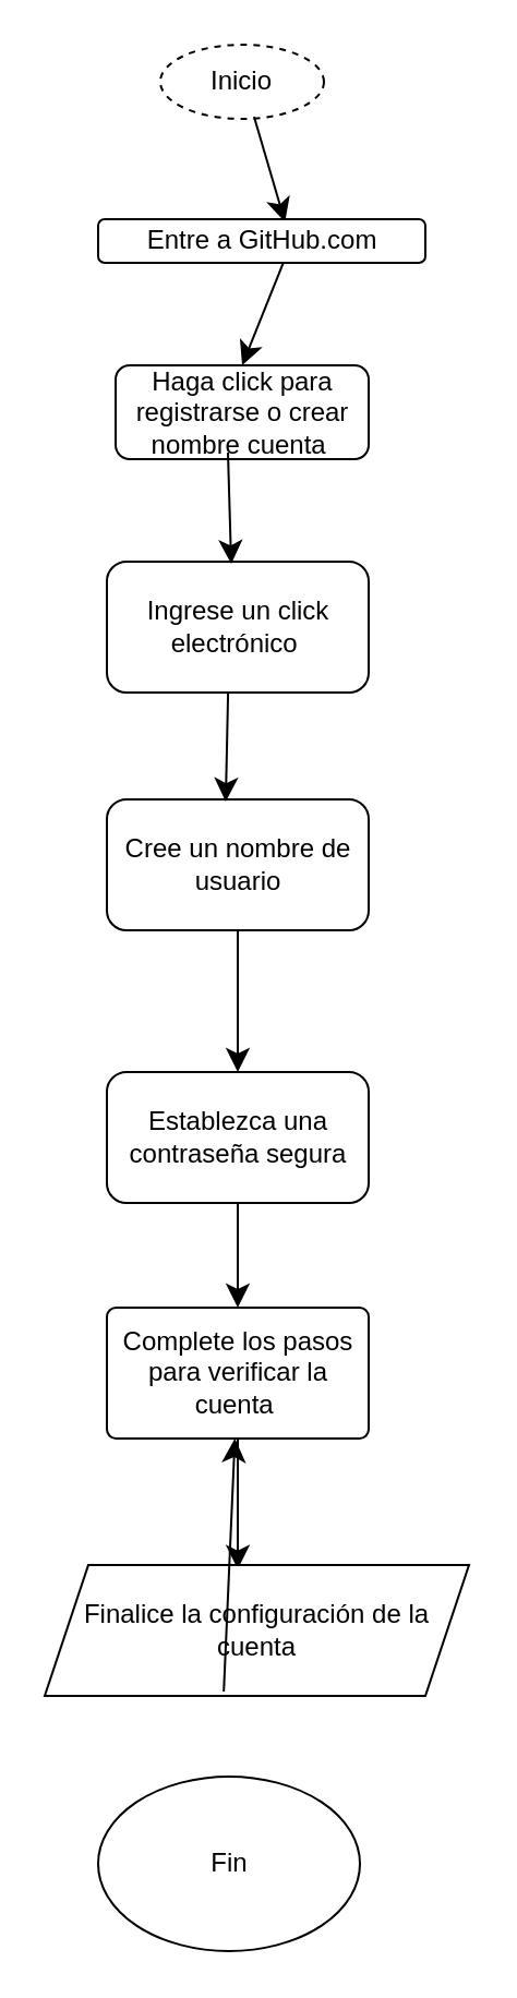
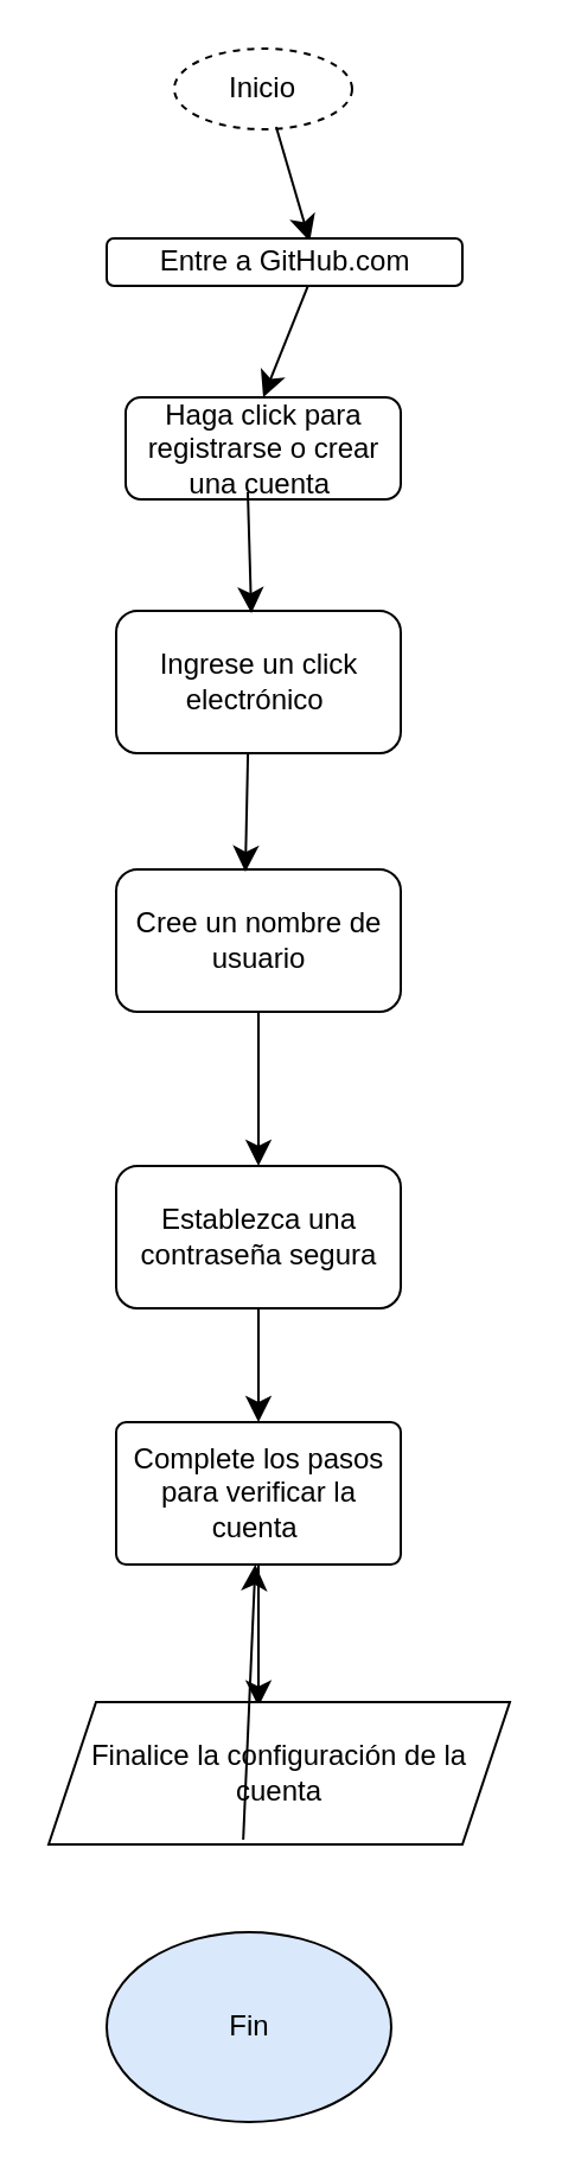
  <mxCell id="0" />
  <mxCell id="1" parent="0" />
- <mxCell id="2" value="Haga click para registrarse o crear nombre cuenta&amp;nbsp;" style="rounded=1;whiteSpace=wrap;html=1;" vertex="1" parent="1"><mxGeometry x="52.5" y="167" width="116" height="43" as="geometry" /></mxCell>
+ <mxCell id="2" value="Haga click para registrarse o crear una cuenta&amp;nbsp;" style="rounded=1;whiteSpace=wrap;html=1;" vertex="1" parent="1"><mxGeometry x="52.5" y="167" width="116" height="43" as="geometry" /></mxCell>
  <mxCell id="3" value="Inicio" style="ellipse;whiteSpace=wrap;html=1;dashed=1;" vertex="1" parent="1"><mxGeometry x="73" y="20" width="75" height="34" as="geometry" /></mxCell>
  <mxCell id="4" value="" style="endArrow=classic;html=1;rounded=0;fontSize=12;startSize=8;endSize=8;curved=1;entryX=0.571;entryY=0.065;entryDx=0;entryDy=0;entryPerimeter=0;exitX=0.573;exitY=0.971;exitDx=0;exitDy=0;exitPerimeter=0;" edge="1" parent="1" source="3" target="7"><mxGeometry width="50" height="50" relative="1" as="geometry"><mxPoint x="102.74" y="63" as="sourcePoint" /><mxPoint x="110" y="96" as="targetPoint" /><Array as="points" /></mxGeometry></mxCell>
  <mxCell id="5" value="" style="endArrow=classic;html=1;rounded=0;fontSize=12;startSize=8;endSize=8;curved=1;entryX=0.5;entryY=0;entryDx=0;entryDy=0;exitX=0.571;exitY=0.903;exitDx=0;exitDy=0;exitPerimeter=0;" edge="1" parent="1" source="7" target="2"><mxGeometry width="50" height="50" relative="1" as="geometry"><mxPoint x="101" y="142" as="sourcePoint" /><mxPoint x="102.24" y="179" as="targetPoint" /></mxGeometry></mxCell>
  <mxCell id="6" style="edgeStyle=none;curved=1;rounded=0;orthogonalLoop=1;jettySize=auto;html=1;entryX=1;entryY=0.5;entryDx=0;entryDy=0;fontSize=12;startSize=8;endSize=8;" edge="1" parent="1" source="3" target="3"><mxGeometry relative="1" as="geometry" /></mxCell>
  <mxCell id="7" value="Entre a GitHub.com" style="rounded=1;whiteSpace=wrap;html=1;" vertex="1" parent="1"><mxGeometry x="44.5" y="100" width="150" height="20" as="geometry" /></mxCell>
  <mxCell id="8" value="Ingrese un click electrónico&amp;nbsp;" style="rounded=1;whiteSpace=wrap;html=1;" vertex="1" parent="1"><mxGeometry x="48.5" y="257" width="120" height="60" as="geometry" /></mxCell>
  <mxCell id="9" value="" style="endArrow=classic;html=1;rounded=0;fontSize=12;startSize=8;endSize=8;curved=1;entryX=0.475;entryY=0.017;entryDx=0;entryDy=0;entryPerimeter=0;exitX=0.444;exitY=0.93;exitDx=0;exitDy=0;exitPerimeter=0;" edge="1" parent="1" source="2" target="8"><mxGeometry width="50" height="50" relative="1" as="geometry"><mxPoint x="109" y="237" as="sourcePoint" /><mxPoint x="111" y="281.98" as="targetPoint" /></mxGeometry></mxCell>
  <mxCell id="10" value="Cree un nombre de usuario" style="rounded=1;whiteSpace=wrap;html=1;" vertex="1" parent="1"><mxGeometry x="48.5" y="366" width="120" height="60" as="geometry" /></mxCell>
  <mxCell id="11" value="" style="endArrow=classic;html=1;rounded=0;fontSize=12;startSize=8;endSize=8;curved=1;entryX=0.454;entryY=0.017;entryDx=0;entryDy=0;entryPerimeter=0;exitX=0.463;exitY=1;exitDx=0;exitDy=0;exitPerimeter=0;" edge="1" parent="1" source="8" target="10"><mxGeometry width="50" height="50" relative="1" as="geometry"><mxPoint x="101" y="324" as="sourcePoint" /><mxPoint x="114.97" y="344.02" as="targetPoint" /></mxGeometry></mxCell>
  <mxCell id="12" value="Establezca una contraseña segura" style="rounded=1;whiteSpace=wrap;html=1;" vertex="1" parent="1"><mxGeometry x="48.5" y="491" width="120" height="60" as="geometry" /></mxCell>
  <mxCell id="13" style="edgeStyle=none;curved=1;rounded=0;orthogonalLoop=1;jettySize=auto;html=1;fontSize=12;startSize=8;endSize=8;" edge="1" parent="1" source="14"><mxGeometry relative="1" as="geometry"><mxPoint x="108.5" y="718.842" as="targetPoint" /></mxGeometry></mxCell>
  <mxCell id="14" value="Complete los pasos para verificar la cuenta&amp;nbsp;" style="rounded=1;whiteSpace=wrap;html=1;arcSize=7;" vertex="1" parent="1"><mxGeometry x="48.5" y="599" width="120" height="60" as="geometry" /></mxCell>
  <mxCell id="15" value="Finalice la configuración de la cuenta" style="shape=parallelogram;perimeter=parallelogramPerimeter;whiteSpace=wrap;html=1;fixedSize=1;" vertex="1" parent="1"><mxGeometry x="20" y="717" width="194.5" height="60" as="geometry" /></mxCell>
  <mxCell id="16" value="" style="endArrow=classic;html=1;rounded=0;fontSize=12;startSize=8;endSize=8;curved=1;exitX=0.5;exitY=1;exitDx=0;exitDy=0;entryX=0.5;entryY=0;entryDx=0;entryDy=0;" edge="1" parent="1" source="10" target="12"><mxGeometry width="50" height="50" relative="1" as="geometry"><mxPoint x="138" y="638" as="sourcePoint" /><mxPoint x="114" y="476" as="targetPoint" /></mxGeometry></mxCell>
  <mxCell id="17" value="" style="endArrow=classic;html=1;rounded=0;fontSize=12;startSize=8;endSize=8;curved=1;entryX=0.5;entryY=0;entryDx=0;entryDy=0;exitX=0.5;exitY=1;exitDx=0;exitDy=0;" edge="1" parent="1" source="12" target="14"><mxGeometry width="50" height="50" relative="1" as="geometry"><mxPoint x="110" y="560" as="sourcePoint" /><mxPoint x="115" y="589" as="targetPoint" /></mxGeometry></mxCell>
- <mxCell id="18" value="Fin" style="ellipse;whiteSpace=wrap;html=1;" vertex="1" parent="1"><mxGeometry x="44.5" y="814" width="120" height="80" as="geometry" /></mxCell>
+ <mxCell id="18" value="Fin" style="ellipse;whiteSpace=wrap;html=1;fillColor=#dae8fc;" vertex="1" parent="1"><mxGeometry x="44.5" y="814" width="120" height="80" as="geometry" /></mxCell>
  <mxCell id="19" value="" style="endArrow=classic;html=1;rounded=0;fontSize=12;startSize=8;endSize=8;curved=1;exitX=0.422;exitY=0.967;exitDx=0;exitDy=0;exitPerimeter=0;" edge="1" parent="1" source="15" target="14"><mxGeometry width="50" height="50" relative="1" as="geometry"><mxPoint x="88" y="781" as="sourcePoint" /><mxPoint x="138" y="731" as="targetPoint" /></mxGeometry></mxCell>
